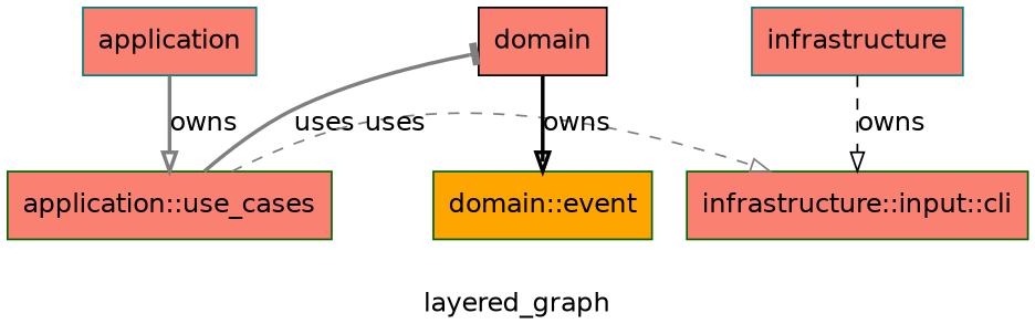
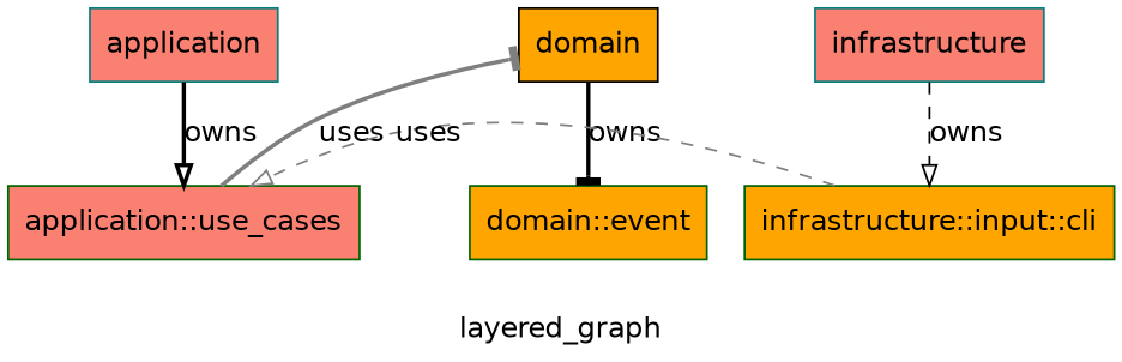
  digraph {
    fontname="DejaVu Sans"
    label=layered_graph
    rankdir=TB
    node [color=darkgreen fillcolor=salmon fontname="DejaVu Sans" shape=box style=filled]
    edge [arrowhead=onormal color="#000000" constraint=true fontname="DejaVu Sans" style=bold]
    n1 [color=teal label=application]
    n2 [label="application::use_cases"]
-   n3 [color=black label=domain]
+   n3 [color=black fillcolor=orange label=domain]
    n4 [fillcolor=orange label="domain::event"]
    n5 [color=teal label=infrastructure]
-   n6 [label="infrastructure::input::cli"]
-   n1 -> n2 [color="#7f7f7f" label=owns]
+   n6 [fillcolor=orange label="infrastructure::input::cli"]
+   n1 -> n2 [label=owns]
    n2 -> n3 [arrowhead=tee color="#7f7f7f" constraint=false label=uses]
-   n3 -> n4 [label=owns]
+   n3 -> n4 [arrowhead=tee label=owns]
    n5 -> n6 [label=owns style=dashed]
-   n2 -> n6 [color="#7f7f7f" constraint=false label=uses style=dashed]
+   n6 -> n2 [color="#7f7f7f" constraint=false label=uses style=dashed]
  }
